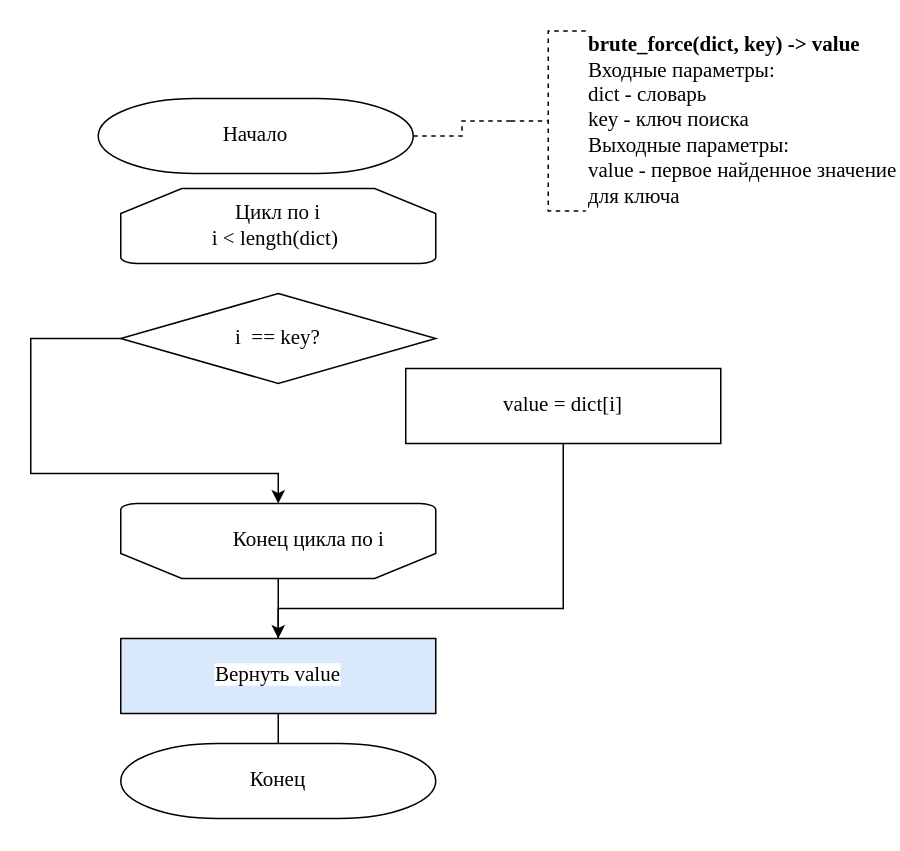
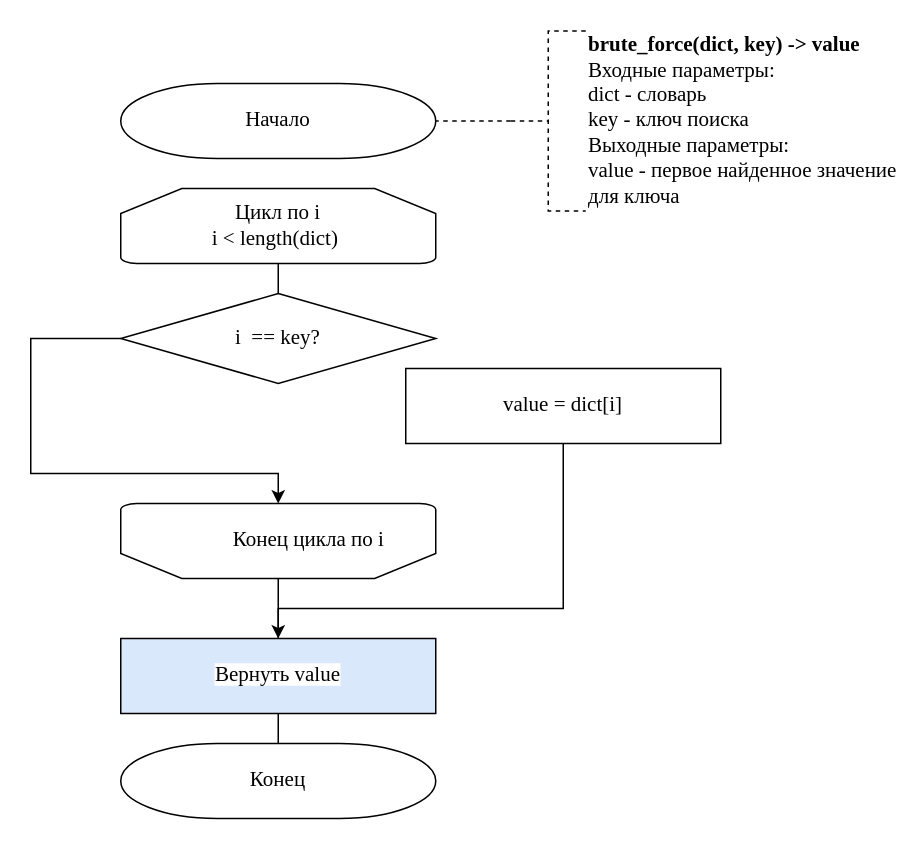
  <mxCell id="0" />
  <mxCell id="1" parent="0" />
- <mxCell id="2" value="Начало" style="strokeWidth=1;html=1;shape=mxgraph.flowchart.terminator;whiteSpace=wrap;fontSize=14;fontFamily=Times New Roman;" parent="1" vertex="1"><mxGeometry x="65" y="65" width="210" height="50" as="geometry" /></mxCell>
+ <mxCell id="2" value="Начало" style="strokeWidth=1;html=1;shape=mxgraph.flowchart.terminator;whiteSpace=wrap;fontSize=14;fontFamily=Times New Roman;" parent="1" vertex="1"><mxGeometry x="80" y="55" width="210" height="50" as="geometry" /></mxCell>
  <mxCell id="3" style="edgeStyle=orthogonalEdgeStyle;rounded=0;orthogonalLoop=1;jettySize=auto;html=1;exitX=0;exitY=0.5;exitDx=0;exitDy=0;exitPerimeter=0;entryX=1;entryY=0.5;entryDx=0;entryDy=0;entryPerimeter=0;dashed=1;endArrow=none;endFill=0;fontSize=14;fontFamily=Times New Roman;" parent="1" source="4" target="2" edge="1"><mxGeometry relative="1" as="geometry" /></mxCell>
  <mxCell id="4" value="&lt;b style=&quot;font-size: 14px;&quot;&gt;brute_force(dict, key) -&amp;gt; value&lt;/b&gt;&lt;br style=&quot;font-size: 14px;&quot;&gt;Входные параметры:&lt;br style=&quot;font-size: 14px;&quot;&gt;dict - словарь&lt;br style=&quot;font-size: 14px;&quot;&gt;key - ключ поиска&lt;br style=&quot;font-size: 14px;&quot;&gt;Выходные параметры:&lt;br style=&quot;font-size: 14px;&quot;&gt;value - первое найденное значение&lt;br style=&quot;font-size: 14px;&quot;&gt;для ключа" style="strokeWidth=1;html=1;shape=mxgraph.flowchart.annotation_2;align=left;labelPosition=right;pointerEvents=1;dashed=1;fontSize=14;fontFamily=Times New Roman;" parent="1" vertex="1"><mxGeometry x="340" y="20" width="50" height="120" as="geometry" /></mxCell>
  <mxCell id="5" value="Цикл по i&lt;br style=&quot;font-size: 14px;&quot;&gt;i &amp;lt; length(dict)&amp;nbsp;" style="strokeWidth=1;html=1;shape=mxgraph.flowchart.loop_limit;whiteSpace=wrap;fontSize=14;fontFamily=Times New Roman;" parent="1" vertex="1"><mxGeometry x="80" y="125" width="210" height="50" as="geometry" /></mxCell>
+ <mxCell id="6" style="edgeStyle=orthogonalEdgeStyle;rounded=0;orthogonalLoop=1;jettySize=auto;html=1;exitX=0.5;exitY=0;exitDx=0;exitDy=0;exitPerimeter=0;entryX=0.5;entryY=1;entryDx=0;entryDy=0;entryPerimeter=0;endArrow=none;endFill=0;fontSize=14;fontFamily=Times New Roman;" parent="1" source="8" target="5" edge="1"><mxGeometry relative="1" as="geometry" /></mxCell>
  <mxCell id="7" style="edgeStyle=orthogonalEdgeStyle;rounded=0;orthogonalLoop=1;jettySize=auto;html=1;exitX=0;exitY=0.5;exitDx=0;exitDy=0;exitPerimeter=0;entryX=0.5;entryY=1;entryDx=0;entryDy=0;entryPerimeter=0;endArrow=classic;endFill=1;fontSize=14;fontFamily=Times New Roman;" parent="1" source="8" target="15" edge="1"><mxGeometry relative="1" as="geometry"><Array as="points"><mxPoint x="20" y="225" /><mxPoint x="20" y="315" /><mxPoint x="185" y="315" /></Array></mxGeometry></mxCell>
  <mxCell id="8" value="i&amp;nbsp; == key?" style="strokeWidth=1;html=1;shape=mxgraph.flowchart.decision;whiteSpace=wrap;fontSize=14;fontFamily=Times New Roman;" parent="1" vertex="1"><mxGeometry x="80" y="195" width="210" height="60" as="geometry" /></mxCell>
  <mxCell id="9" style="edgeStyle=orthogonalEdgeStyle;rounded=0;orthogonalLoop=1;jettySize=auto;html=1;exitX=0.5;exitY=1;exitDx=0;exitDy=0;endArrow=classic;endFill=1;fontSize=14;fontFamily=Times New Roman;" parent="1" source="10" edge="1"><mxGeometry relative="1" as="geometry"><mxPoint x="185" y="425" as="targetPoint" /><Array as="points"><mxPoint x="375" y="405" /><mxPoint x="185" y="405" /></Array></mxGeometry></mxCell>
  <mxCell id="10" value="&lt;span style=&quot;font-size: 14px; text-align: left; background-color: rgb(255, 255, 255);&quot;&gt;value = dict[i]&lt;br style=&quot;font-size: 14px;&quot;&gt;&lt;/span&gt;" style="rounded=0;whiteSpace=wrap;html=1;strokeWidth=1;fontSize=14;fontFamily=Times New Roman;" parent="1" vertex="1"><mxGeometry x="270" y="245" width="210" height="50" as="geometry" /></mxCell>
  <mxCell id="11" value="Конец" style="strokeWidth=1;html=1;shape=mxgraph.flowchart.terminator;whiteSpace=wrap;fontSize=14;fontFamily=Times New Roman;" parent="1" vertex="1"><mxGeometry x="80" y="495" width="210" height="50" as="geometry" /></mxCell>
  <mxCell id="12" style="edgeStyle=orthogonalEdgeStyle;rounded=0;orthogonalLoop=1;jettySize=auto;html=1;exitX=0.5;exitY=1;exitDx=0;exitDy=0;endArrow=none;endFill=0;fontSize=14;fontFamily=Times New Roman;" parent="1" source="13" target="11" edge="1"><mxGeometry relative="1" as="geometry" /></mxCell>
  <mxCell id="13" value="&lt;span style=&quot;font-size: 14px; text-align: left; background-color: rgb(255, 255, 255);&quot;&gt;Вернуть value&lt;br style=&quot;font-size: 14px;&quot;&gt;&lt;/span&gt;" style="rounded=0;whiteSpace=wrap;html=1;strokeWidth=1;fontSize=14;fontFamily=Times New Roman;fillColor=#dae8fc;" parent="1" vertex="1"><mxGeometry x="80" y="425" width="210" height="50" as="geometry" /></mxCell>
  <mxCell id="14" style="edgeStyle=orthogonalEdgeStyle;rounded=0;orthogonalLoop=1;jettySize=auto;html=1;exitX=0.5;exitY=0;exitDx=0;exitDy=0;exitPerimeter=0;endArrow=none;endFill=0;fontSize=14;fontFamily=Times New Roman;" parent="1" source="15" target="13" edge="1"><mxGeometry relative="1" as="geometry" /></mxCell>
  <mxCell id="15" value="" style="strokeWidth=1;html=1;shape=mxgraph.flowchart.loop_limit;whiteSpace=wrap;rotation=-180;fontSize=14;fontFamily=Times New Roman;" parent="1" vertex="1"><mxGeometry x="80" y="335" width="210" height="50" as="geometry" /></mxCell>
  <mxCell id="16" value="Конец цикла по i" style="text;html=1;align=center;verticalAlign=middle;resizable=0;points=[];autosize=1;fontSize=14;fontFamily=Times New Roman;" parent="1" vertex="1"><mxGeometry x="145" y="350" width="120" height="20" as="geometry" /></mxCell>
